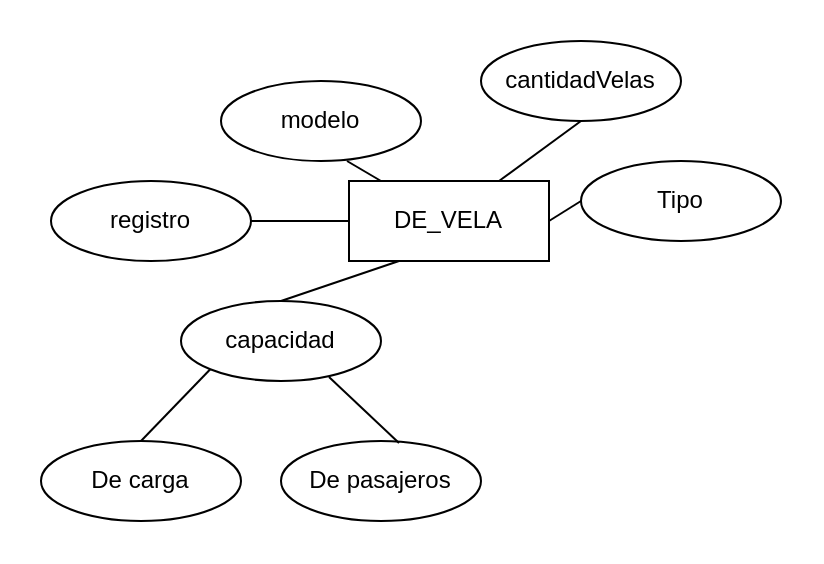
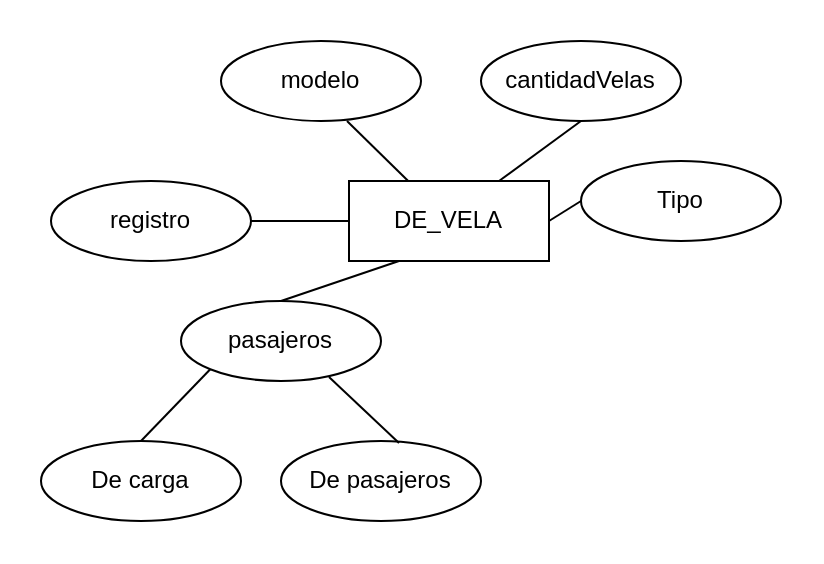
  <mxCell id="0" />
  <mxCell id="1" parent="0" />
  <mxCell id="2" value="" style="group" vertex="1" connectable="0" parent="1"><mxGeometry x="20" y="20" width="370" height="240" as="geometry" /></mxCell>
  <mxCell id="3" value="DE_VELA" style="whiteSpace=wrap;html=1;align=center;" vertex="1" parent="2"><mxGeometry x="154" y="70" width="100" height="40" as="geometry" /></mxCell>
  <mxCell id="4" value="registro" style="ellipse;whiteSpace=wrap;html=1;align=center;" vertex="1" parent="2"><mxGeometry x="5" y="70" width="100" height="40" as="geometry" /></mxCell>
- <mxCell id="5" value="modelo" style="ellipse;whiteSpace=wrap;html=1;align=center;" vertex="1" parent="2"><mxGeometry x="90" y="20" width="100" height="40" as="geometry" /></mxCell>
+ <mxCell id="5" value="modelo" style="ellipse;whiteSpace=wrap;html=1;align=center;" vertex="1" parent="2"><mxGeometry x="90" width="100" height="40" as="geometry" /></mxCell>
  <mxCell id="6" value="cantidadVelas" style="ellipse;whiteSpace=wrap;html=1;align=center;" vertex="1" parent="2"><mxGeometry x="220" width="100" height="40" as="geometry" /></mxCell>
  <mxCell id="7" value="Tipo" style="ellipse;whiteSpace=wrap;html=1;align=center;" vertex="1" parent="2"><mxGeometry x="270" y="60" width="100" height="40" as="geometry" /></mxCell>
- <mxCell id="8" value="capacidad" style="ellipse;whiteSpace=wrap;html=1;align=center;" vertex="1" parent="2"><mxGeometry x="70" y="130" width="100" height="40" as="geometry" /></mxCell>
+ <mxCell id="8" value="pasajeros" style="ellipse;whiteSpace=wrap;html=1;align=center;" vertex="1" parent="2"><mxGeometry x="70" y="130" width="100" height="40" as="geometry" /></mxCell>
  <mxCell id="9" value="De carga" style="ellipse;whiteSpace=wrap;html=1;align=center;" vertex="1" parent="2"><mxGeometry y="200" width="100" height="40" as="geometry" /></mxCell>
  <mxCell id="10" value="De pasajeros" style="ellipse;whiteSpace=wrap;html=1;align=center;" vertex="1" parent="2"><mxGeometry x="120" y="200" width="100" height="40" as="geometry" /></mxCell>
  <mxCell id="11" value="" style="endArrow=none;html=1;entryX=0.5;entryY=1;entryDx=0;entryDy=0;exitX=0.75;exitY=0;exitDx=0;exitDy=0;" edge="1" parent="2" source="3" target="6"><mxGeometry width="50" height="50" relative="1" as="geometry"><mxPoint x="179" y="70" as="sourcePoint" /><mxPoint x="229" y="20" as="targetPoint" /></mxGeometry></mxCell>
  <mxCell id="12" value="" style="endArrow=none;html=1;exitX=1;exitY=0.5;exitDx=0;exitDy=0;" edge="1" parent="2" source="3"><mxGeometry width="50" height="50" relative="1" as="geometry"><mxPoint x="260" y="90" as="sourcePoint" /><mxPoint x="270" y="80" as="targetPoint" /></mxGeometry></mxCell>
  <mxCell id="13" value="" style="endArrow=none;html=1;entryX=0.5;entryY=0;entryDx=0;entryDy=0;exitX=0.25;exitY=1;exitDx=0;exitDy=0;" edge="1" parent="2" source="3" target="8"><mxGeometry width="50" height="50" relative="1" as="geometry"><mxPoint x="259" y="100" as="sourcePoint" /><mxPoint x="300" y="70" as="targetPoint" /></mxGeometry></mxCell>
  <mxCell id="14" value="" style="endArrow=none;html=1;exitX=1;exitY=0.5;exitDx=0;exitDy=0;entryX=0;entryY=0.5;entryDx=0;entryDy=0;" edge="1" parent="2" source="4" target="3"><mxGeometry width="50" height="50" relative="1" as="geometry"><mxPoint x="269" y="110" as="sourcePoint" /><mxPoint x="150" y="90" as="targetPoint" /></mxGeometry></mxCell>
  <mxCell id="15" value="" style="endArrow=none;html=1;entryX=0.63;entryY=1;entryDx=0;entryDy=0;entryPerimeter=0;" edge="1" parent="2" source="3" target="5"><mxGeometry width="50" height="50" relative="1" as="geometry"><mxPoint x="279" y="120" as="sourcePoint" /><mxPoint x="320" y="90" as="targetPoint" /></mxGeometry></mxCell>
  <mxCell id="16" value="" style="endArrow=none;html=1;entryX=0;entryY=1;entryDx=0;entryDy=0;exitX=0.5;exitY=0;exitDx=0;exitDy=0;" edge="1" parent="2" source="9" target="8"><mxGeometry width="50" height="50" relative="1" as="geometry"><mxPoint x="289" y="130" as="sourcePoint" /><mxPoint x="330" y="100" as="targetPoint" /></mxGeometry></mxCell>
  <mxCell id="17" value="" style="endArrow=none;html=1;entryX=0.74;entryY=0.95;entryDx=0;entryDy=0;exitX=0.59;exitY=0.025;exitDx=0;exitDy=0;exitPerimeter=0;entryPerimeter=0;" edge="1" parent="2" source="10" target="8"><mxGeometry width="50" height="50" relative="1" as="geometry"><mxPoint x="299" y="140" as="sourcePoint" /><mxPoint x="340" y="110" as="targetPoint" /></mxGeometry></mxCell>
